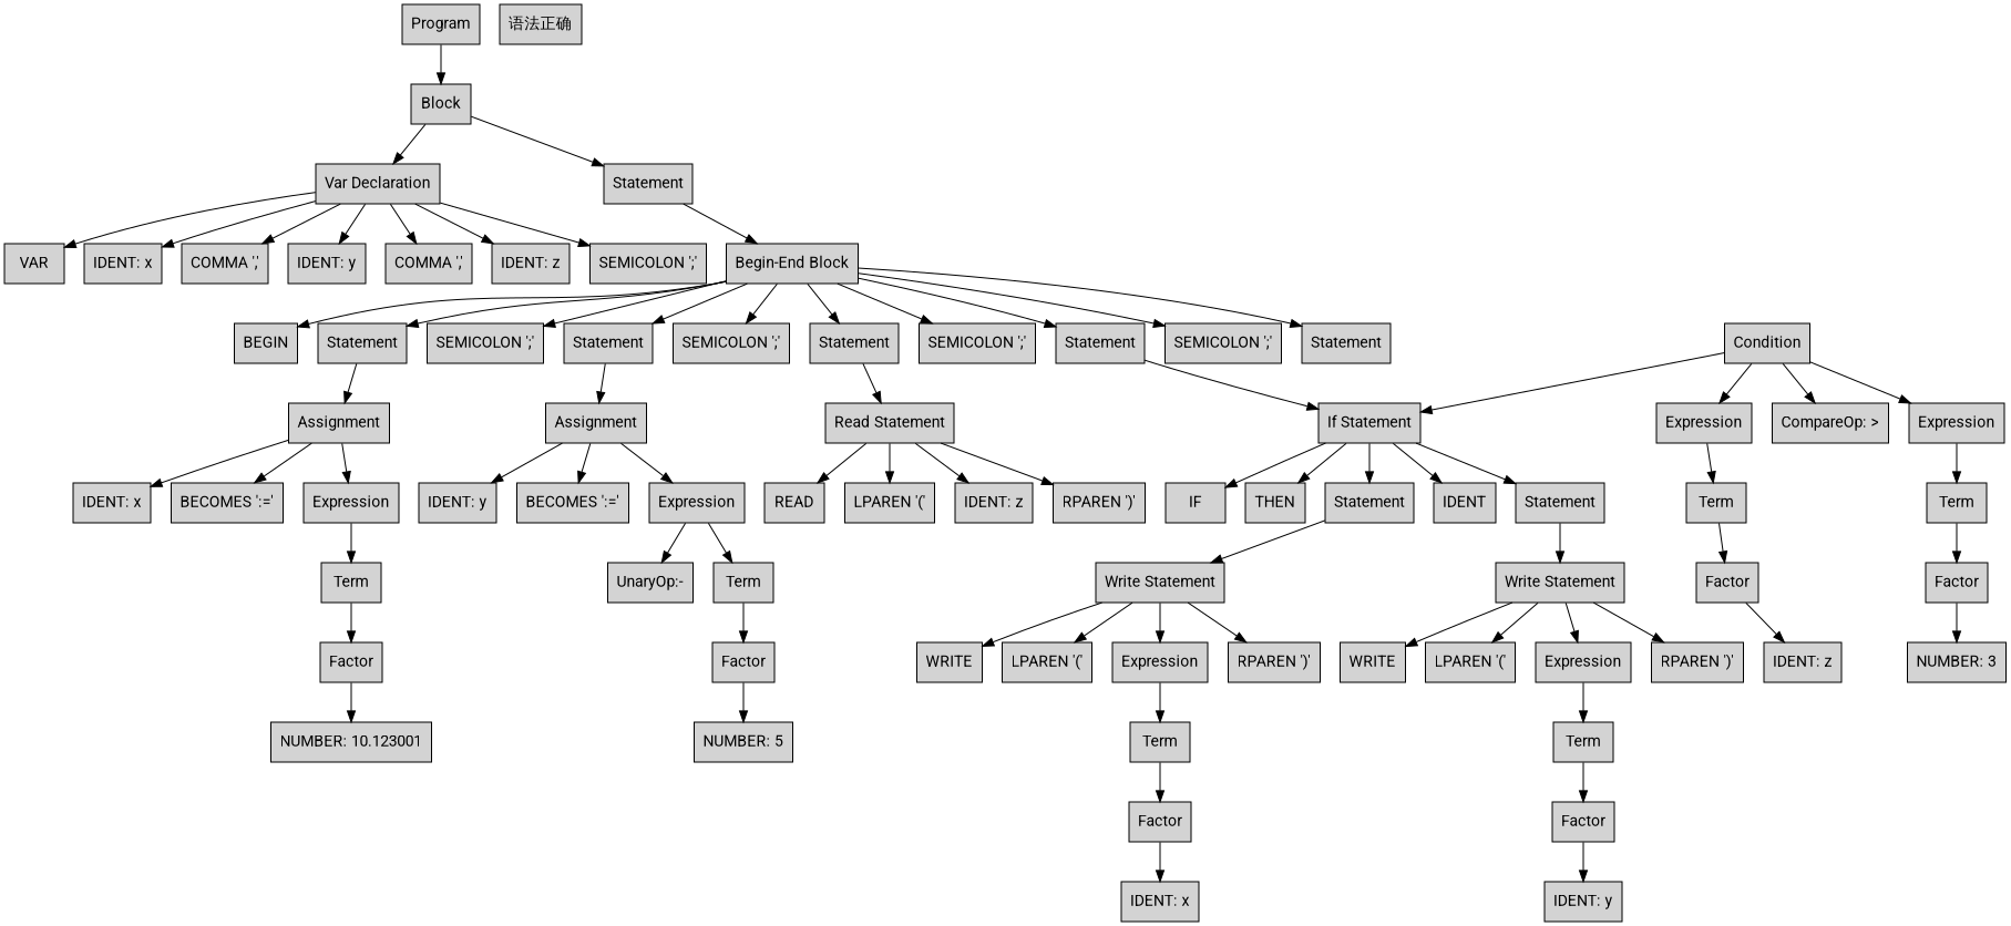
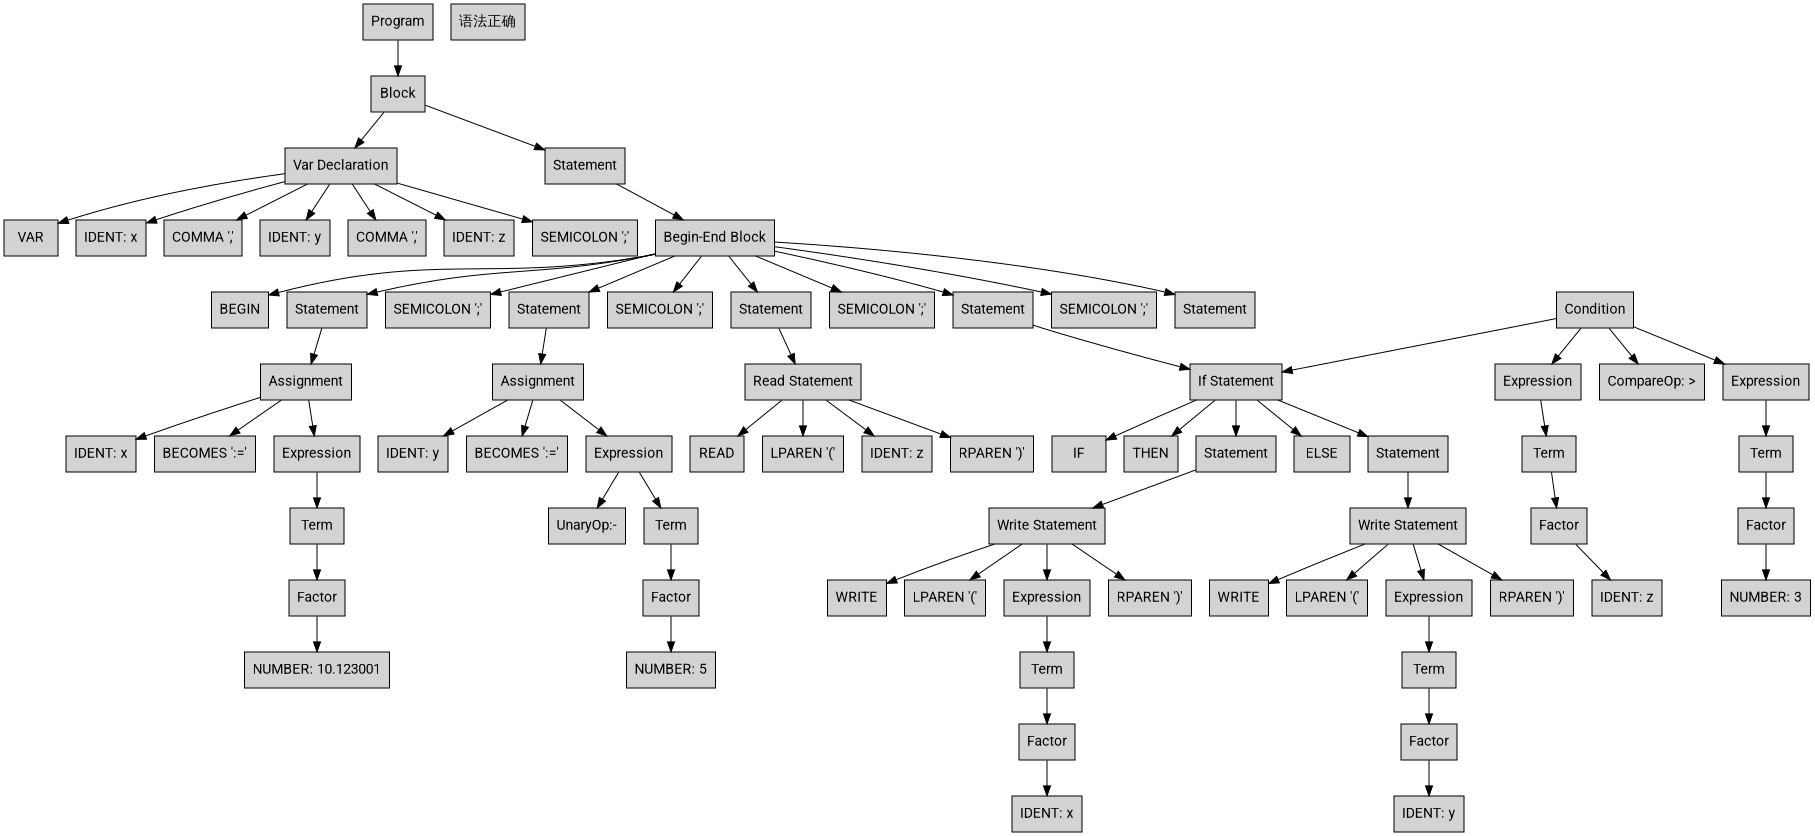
  digraph {
    fontname=Roboto
    node [fillcolor=lightgray fontname=Roboto shape=box style=filled]
    edge [fontname=Roboto]
    n1 [label=Program]
    n2 [label=Block]
    n3 [label="Var Declaration"]
    n4 [label=Statement]
    n5 [label=VAR]
    n6 [label="IDENT: x"]
    n7 [label="COMMA ','"]
    n8 [label="IDENT: y"]
    n9 [label="COMMA ','"]
    n10 [label="IDENT: z"]
    n11 [label="SEMICOLON ';'"]
    n12 [label="Begin-End Block"]
    n13 [label=BEGIN]
    n14 [label=Statement]
    n15 [label="SEMICOLON ';'"]
    n16 [label=Statement]
    n17 [label="SEMICOLON ';'"]
    n18 [label=Statement]
    n19 [label="SEMICOLON ';'"]
    n20 [label=Statement]
    n21 [label="SEMICOLON ';'"]
    n22 [label=Statement]
    n23 [label=Assignment]
    n24 [label=Assignment]
    n25 [label="Read Statement"]
    n26 [label="If Statement"]
    n27 [label="IDENT: x"]
    n28 [label="BECOMES ':='"]
    n29 [label=Expression]
    n30 [label=Term]
    n31 [label=Factor]
    n32 [label="NUMBER: 10.123001"]
    n33 [label="IDENT: y"]
    n34 [label="BECOMES ':='"]
    n35 [label=Expression]
    n36 [label="UnaryOp:-"]
    n37 [label=Term]
    n38 [label=Factor]
    n39 [label="NUMBER: 5"]
    n40 [label=READ]
    n41 [label="LPAREN '('"]
    n42 [label="IDENT: z"]
    n43 [label="RPAREN ')'"]
    n44 [label=IF]
    n45 [label=THEN]
    n46 [label=Statement]
-   n47 [label=IDENT]
+   n47 [label=ELSE]
    n48 [label=Statement]
    n49 [label=Condition]
    n50 [label=Expression]
    n51 [label="CompareOp: >"]
    n52 [label=Expression]
    n53 [label="Write Statement"]
    n54 [label="Write Statement"]
    n55 [label=Term]
    n56 [label=Term]
    n57 [label=Factor]
    n58 [label="IDENT: z"]
    n59 [label=Factor]
    n60 [label="NUMBER: 3"]
    n61 [label=WRITE]
    n62 [label="LPAREN '('"]
    n63 [label=Expression]
    n64 [label="RPAREN ')'"]
    n65 [label=Term]
    n66 [label=Factor]
    n67 [label="IDENT: x"]
    n68 [label=WRITE]
    n69 [label="LPAREN '('"]
    n70 [label=Expression]
    n71 [label="RPAREN ')'"]
    n72 [label=Term]
    n73 [label=Factor]
    n74 [label="IDENT: y"]
    n75 [label="语法正确"]
    n1 -> n2
    n2 -> n3
    n2 -> n4
    n3 -> n5
    n3 -> n6
    n3 -> n7
    n3 -> n8
    n3 -> n9
    n3 -> n10
    n3 -> n11
    n4 -> n12
    n12 -> n13
    n12 -> n14
    n12 -> n15
    n12 -> n16
    n12 -> n17
    n12 -> n18
    n12 -> n19
    n12 -> n20
    n12 -> n21
    n12 -> n22
    n14 -> n23
    n16 -> n24
    n18 -> n25
    n20 -> n26
    n23 -> n27
    n23 -> n28
    n23 -> n29
    n24 -> n33
    n24 -> n34
    n24 -> n35
    n25 -> n40
    n25 -> n41
    n25 -> n42
    n25 -> n43
    n26 -> n44
    n26 -> n45
    n26 -> n46
    n26 -> n47
    n26 -> n48
    n29 -> n30
    n30 -> n31
    n31 -> n32
    n35 -> n36
    n35 -> n37
    n37 -> n38
    n38 -> n39
    n46 -> n53
    n48 -> n54
    n49 -> n26
    n49 -> n50
    n49 -> n51
    n49 -> n52
    n50 -> n55
    n52 -> n56
    n53 -> n61
    n53 -> n62
    n53 -> n63
    n53 -> n64
    n54 -> n68
    n54 -> n69
    n54 -> n70
    n54 -> n71
    n55 -> n57
    n56 -> n59
    n57 -> n58
    n59 -> n60
    n63 -> n65
    n65 -> n66
    n66 -> n67
    n70 -> n72
    n72 -> n73
    n73 -> n74
  }
